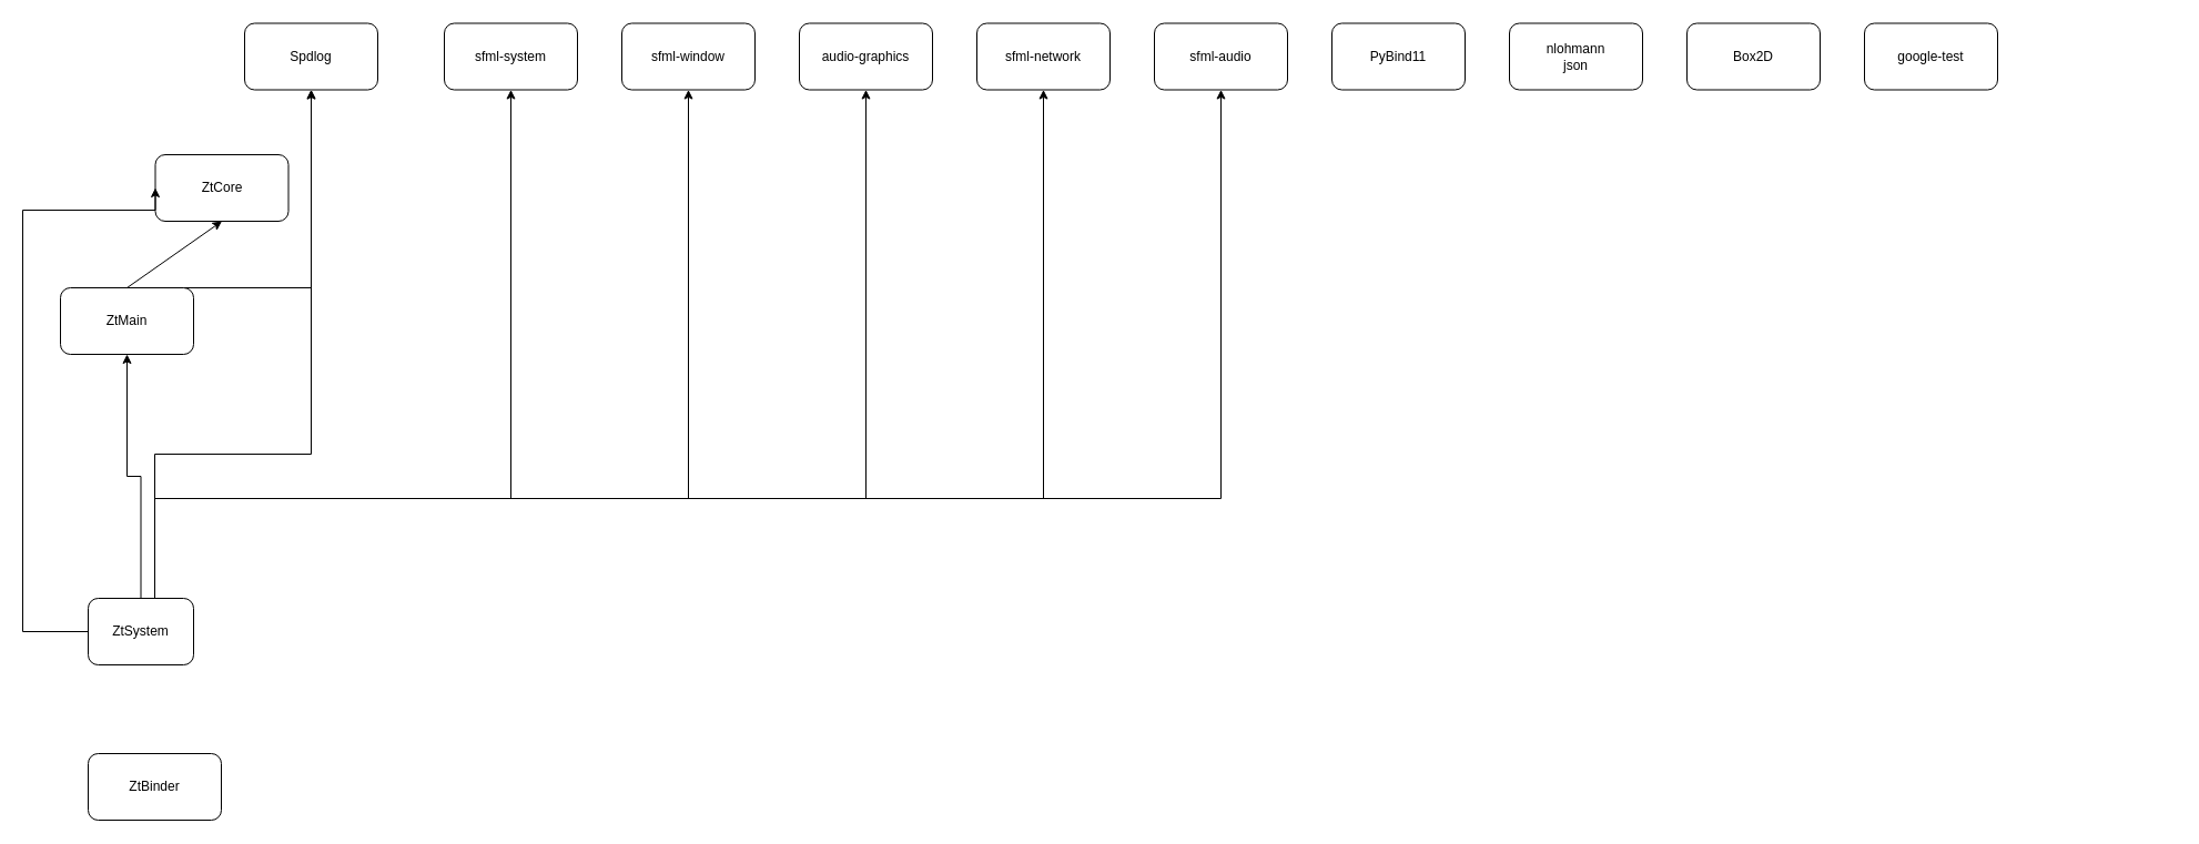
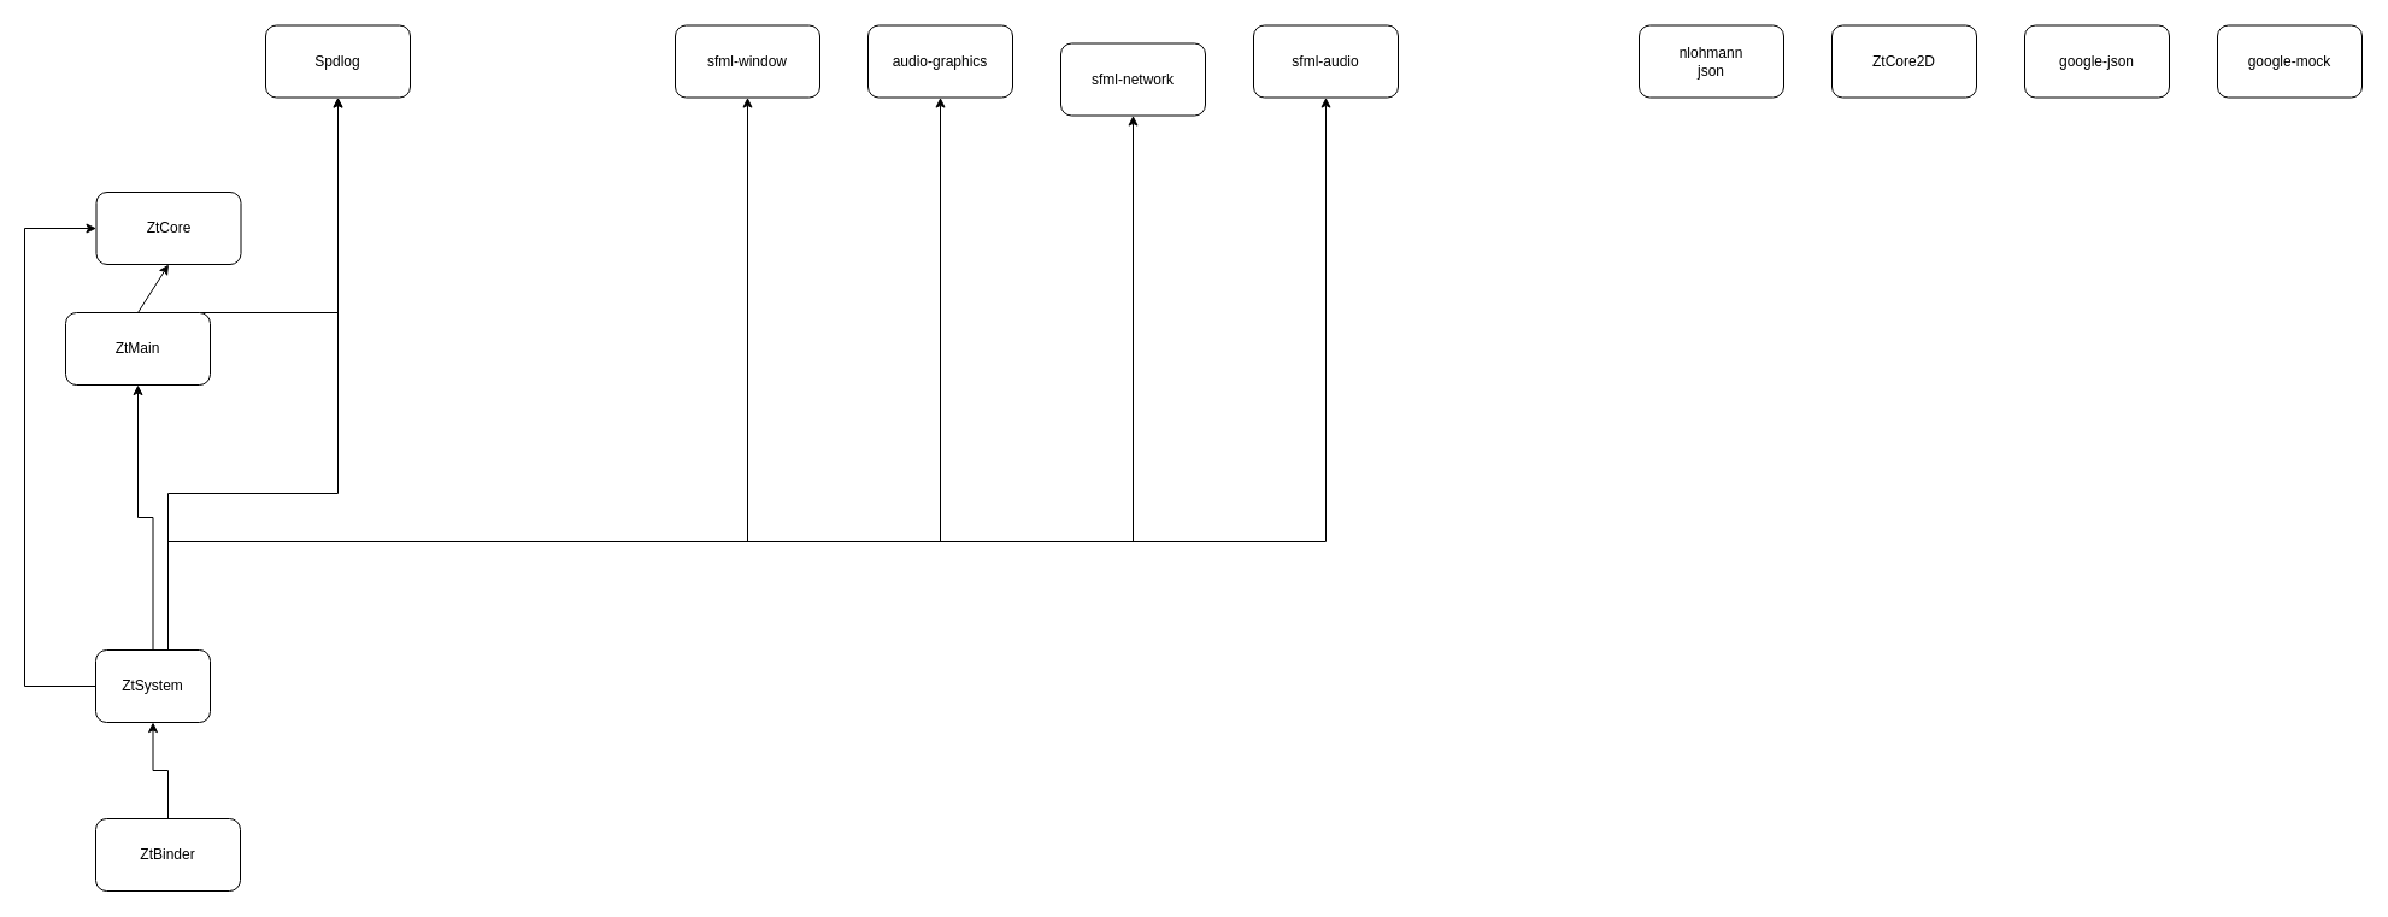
  <mxCell id="0" />
  <mxCell id="1" parent="0" />
  <mxCell id="2" style="edgeStyle=orthogonalEdgeStyle;rounded=0;orthogonalLoop=1;jettySize=auto;html=1;exitX=0.5;exitY=0;exitDx=0;exitDy=0;entryX=0.5;entryY=1;entryDx=0;entryDy=0;" edge="1" parent="1" source="3" target="15"><mxGeometry relative="1" as="geometry"><mxPoint x="280" y="239" as="targetPoint" /><Array as="points"><mxPoint x="139" y="259" /><mxPoint x="280" y="259" /></Array></mxGeometry></mxCell>
  <mxCell id="3" value="ZtMain" style="rounded=1;whiteSpace=wrap;html=1;" vertex="1" parent="1"><mxGeometry x="54" y="259" width="120" height="60" as="geometry" /></mxCell>
- <mxCell id="4" value="ZtCore" style="rounded=1;whiteSpace=wrap;html=1;" vertex="1" parent="1"><mxGeometry x="139.5" y="139" width="120" height="60" as="geometry" /></mxCell>
+ <mxCell id="4" value="ZtCore" style="rounded=1;whiteSpace=wrap;html=1;" vertex="1" parent="1"><mxGeometry x="79.5" y="159" width="120" height="60" as="geometry" /></mxCell>
  <mxCell id="5" value="" style="endArrow=classic;html=1;exitX=0.5;exitY=0;exitDx=0;exitDy=0;entryX=0.5;entryY=1;entryDx=0;entryDy=0;" edge="1" parent="1" source="3" target="4"><mxGeometry width="50" height="50" relative="1" as="geometry"><mxPoint x="19.5" y="299" as="sourcePoint" /><mxPoint x="280" y="229" as="targetPoint" /></mxGeometry></mxCell>
  <mxCell id="6" style="edgeStyle=orthogonalEdgeStyle;rounded=0;orthogonalLoop=1;jettySize=auto;html=1;exitX=0.5;exitY=0;exitDx=0;exitDy=0;entryX=0.5;entryY=1;entryDx=0;entryDy=0;" edge="1" parent="1" source="14" target="3"><mxGeometry relative="1" as="geometry" /></mxCell>
  <mxCell id="7" style="edgeStyle=orthogonalEdgeStyle;rounded=0;orthogonalLoop=1;jettySize=auto;html=1;exitX=0;exitY=0.5;exitDx=0;exitDy=0;entryX=0;entryY=0.5;entryDx=0;entryDy=0;" edge="1" parent="1" source="14" target="4"><mxGeometry relative="1" as="geometry"><mxPoint x="-20.5" y="209" as="targetPoint" /><Array as="points"><mxPoint x="20" y="569" /><mxPoint x="20" y="189" /></Array></mxGeometry></mxCell>
  <mxCell id="8" style="edgeStyle=orthogonalEdgeStyle;rounded=0;orthogonalLoop=1;jettySize=auto;html=1;exitX=0.5;exitY=0;exitDx=0;exitDy=0;entryX=0.5;entryY=1;entryDx=0;entryDy=0;" edge="1" parent="1" source="14" target="15"><mxGeometry relative="1" as="geometry"><Array as="points"><mxPoint x="139" y="409" /><mxPoint x="280" y="409" /></Array></mxGeometry></mxCell>
- <mxCell id="9" style="edgeStyle=orthogonalEdgeStyle;rounded=0;orthogonalLoop=1;jettySize=auto;html=1;exitX=0.5;exitY=0;exitDx=0;exitDy=0;entryX=0.5;entryY=1;entryDx=0;entryDy=0;" edge="1" parent="1" source="14" target="16"><mxGeometry relative="1" as="geometry"><Array as="points"><mxPoint x="139" y="449" /><mxPoint x="460" y="449" /></Array></mxGeometry></mxCell>
  <mxCell id="10" style="edgeStyle=orthogonalEdgeStyle;rounded=0;orthogonalLoop=1;jettySize=auto;html=1;exitX=0.5;exitY=0;exitDx=0;exitDy=0;entryX=0.5;entryY=1;entryDx=0;entryDy=0;" edge="1" parent="1" source="14" target="19"><mxGeometry relative="1" as="geometry"><Array as="points"><mxPoint x="139" y="449" /><mxPoint x="620" y="449" /></Array></mxGeometry></mxCell>
  <mxCell id="11" style="edgeStyle=orthogonalEdgeStyle;rounded=0;orthogonalLoop=1;jettySize=auto;html=1;exitX=0.5;exitY=0;exitDx=0;exitDy=0;entryX=0.5;entryY=1;entryDx=0;entryDy=0;" edge="1" parent="1" source="14" target="17"><mxGeometry relative="1" as="geometry"><Array as="points"><mxPoint x="139" y="449" /><mxPoint x="780" y="449" /></Array></mxGeometry></mxCell>
  <mxCell id="12" style="edgeStyle=orthogonalEdgeStyle;rounded=0;orthogonalLoop=1;jettySize=auto;html=1;exitX=0.5;exitY=0;exitDx=0;exitDy=0;entryX=0.5;entryY=1;entryDx=0;entryDy=0;" edge="1" parent="1" source="14" target="18"><mxGeometry relative="1" as="geometry"><Array as="points"><mxPoint x="139" y="449" /><mxPoint x="940" y="449" /></Array></mxGeometry></mxCell>
  <mxCell id="13" style="edgeStyle=orthogonalEdgeStyle;rounded=0;orthogonalLoop=1;jettySize=auto;html=1;exitX=0.5;exitY=0;exitDx=0;exitDy=0;entryX=0.5;entryY=1;entryDx=0;entryDy=0;" edge="1" parent="1" source="14" target="20"><mxGeometry relative="1" as="geometry"><Array as="points"><mxPoint x="139" y="449" /><mxPoint x="1100" y="449" /></Array></mxGeometry></mxCell>
  <mxCell id="14" value="ZtSystem" style="rounded=1;whiteSpace=wrap;html=1;" vertex="1" parent="1"><mxGeometry x="79" y="539" width="95" height="60" as="geometry" /></mxCell>
  <mxCell id="15" value="Spdlog" style="rounded=1;whiteSpace=wrap;html=1;" vertex="1" parent="1"><mxGeometry x="220" y="20.5" width="120" height="60" as="geometry" /></mxCell>
- <mxCell id="16" value="sfml-system" style="rounded=1;whiteSpace=wrap;html=1;" vertex="1" parent="1"><mxGeometry x="400" y="20.5" width="120" height="60" as="geometry" /></mxCell>
  <mxCell id="17" value="audio-graphics" style="rounded=1;whiteSpace=wrap;html=1;" vertex="1" parent="1"><mxGeometry x="720" y="20.5" width="120" height="60" as="geometry" /></mxCell>
- <mxCell id="18" value="sfml-network" style="rounded=1;whiteSpace=wrap;html=1;" vertex="1" parent="1"><mxGeometry x="880" y="20.5" width="120" height="60" as="geometry" /></mxCell>
+ <mxCell id="18" value="sfml-network" style="rounded=1;whiteSpace=wrap;html=1;" vertex="1" parent="1"><mxGeometry x="880" y="35.5" width="120" height="60" as="geometry" /></mxCell>
  <mxCell id="19" value="sfml-window" style="rounded=1;whiteSpace=wrap;html=1;" vertex="1" parent="1"><mxGeometry x="560" y="20.5" width="120" height="60" as="geometry" /></mxCell>
  <mxCell id="20" value="sfml-audio" style="rounded=1;whiteSpace=wrap;html=1;" vertex="1" parent="1"><mxGeometry x="1040" y="20.5" width="120" height="60" as="geometry" /></mxCell>
- <mxCell id="21" value="google-test" style="rounded=1;whiteSpace=wrap;html=1;" vertex="1" parent="1"><mxGeometry x="1680" y="20.5" width="120" height="60" as="geometry" /></mxCell>
- <mxCell id="23" value="PyBind11" style="rounded=1;whiteSpace=wrap;html=1;" vertex="1" parent="1"><mxGeometry x="1200" y="20.5" width="120" height="60" as="geometry" /></mxCell>
+ <mxCell id="21" value="google-json" style="rounded=1;whiteSpace=wrap;html=1;" vertex="1" parent="1"><mxGeometry x="1680" y="20.5" width="120" height="60" as="geometry" /></mxCell>
+ <mxCell id="22" value="google-mock" style="rounded=1;whiteSpace=wrap;html=1;" vertex="1" parent="1"><mxGeometry x="1840" y="20.5" width="120" height="60" as="geometry" /></mxCell>
  <mxCell id="24" value="nlohmann&lt;br&gt;json" style="rounded=1;whiteSpace=wrap;html=1;" vertex="1" parent="1"><mxGeometry x="1360" y="20.5" width="120" height="60" as="geometry" /></mxCell>
- <mxCell id="25" value="Box2D" style="rounded=1;whiteSpace=wrap;html=1;" vertex="1" parent="1"><mxGeometry x="1520" y="20.5" width="120" height="60" as="geometry" /></mxCell>
+ <mxCell id="25" value="ZtCore2D" style="rounded=1;whiteSpace=wrap;html=1;" vertex="1" parent="1"><mxGeometry x="1520" y="20.5" width="120" height="60" as="geometry" /></mxCell>
+ <mxCell id="26" style="edgeStyle=orthogonalEdgeStyle;rounded=0;orthogonalLoop=1;jettySize=auto;html=1;exitX=0.5;exitY=0;exitDx=0;exitDy=0;entryX=0.5;entryY=1;entryDx=0;entryDy=0;" edge="1" parent="1" source="27" target="14"><mxGeometry relative="1" as="geometry" /></mxCell>
  <mxCell id="27" value="ZtBinder" style="rounded=1;whiteSpace=wrap;html=1;" vertex="1" parent="1"><mxGeometry x="79" y="679" width="120" height="60" as="geometry" /></mxCell>
